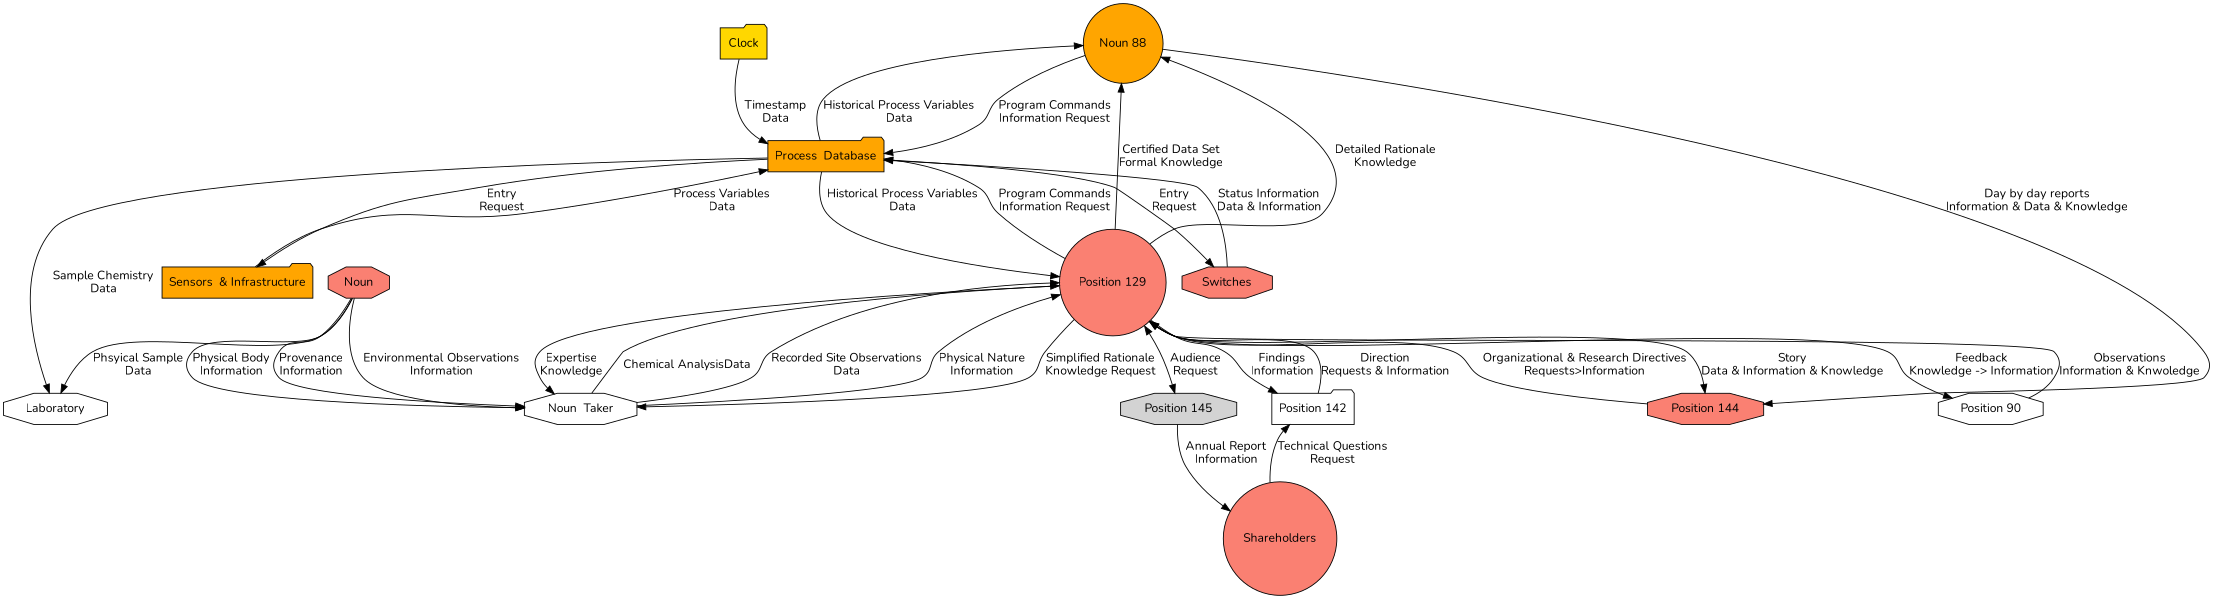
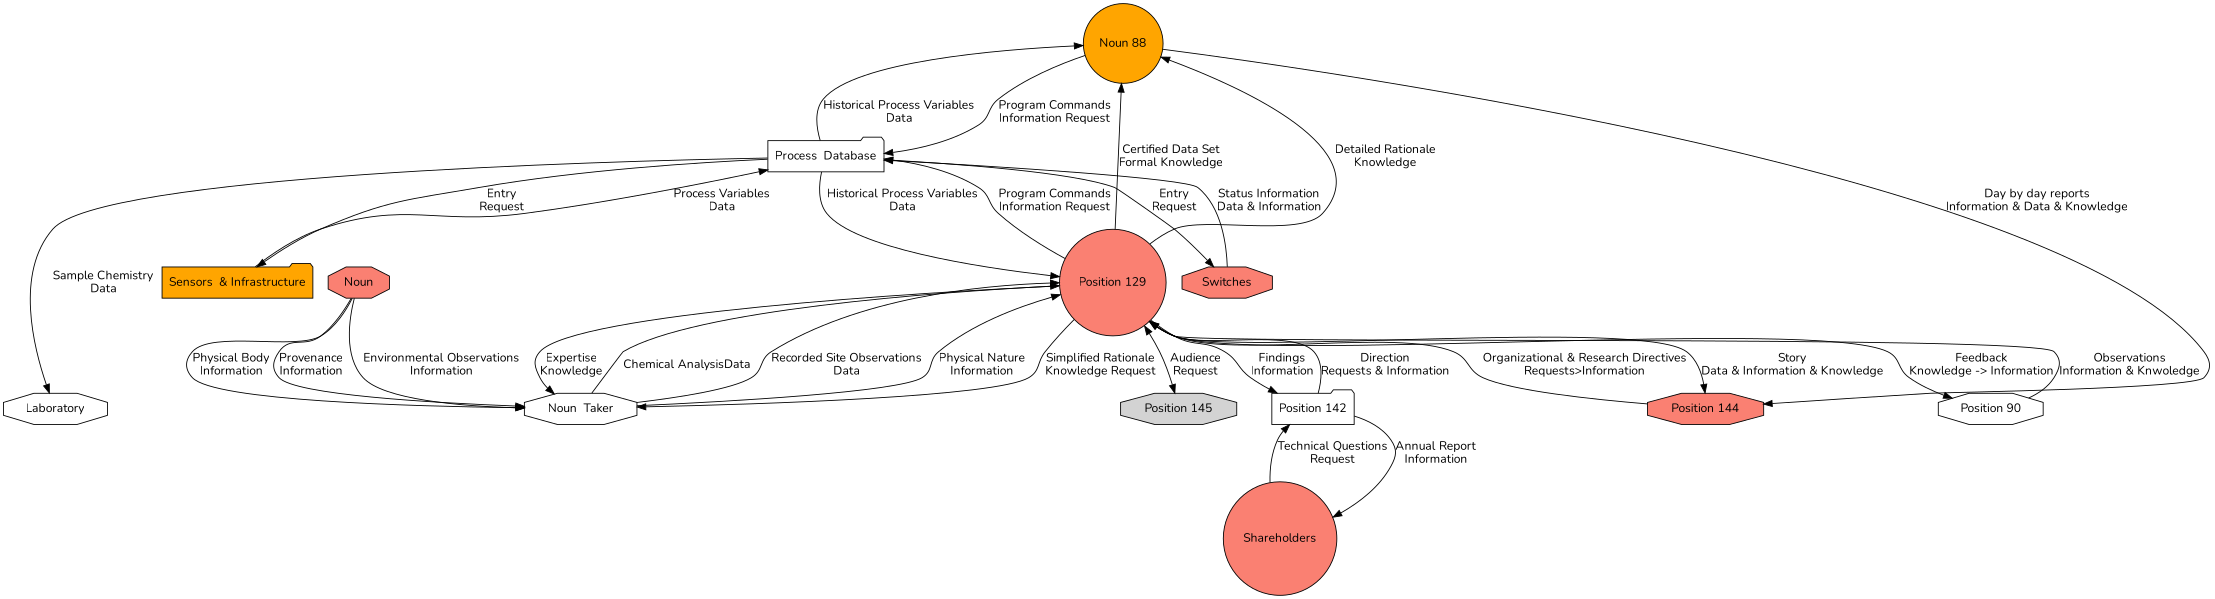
  digraph {
    fontname=Nunito
    node [fillcolor=white fontname=Nunito shape=octagon style=filled]
    edge [fontname=Nunito]
    n1 [fillcolor=orange label="Noun 88" shape=circle]
-   n2 [fillcolor=orange label="Process  Database" shape=folder]
+   n2 [label="Process  Database" shape=folder]
    n3 [fillcolor=salmon label="Position 144"]
    n4 [fillcolor=salmon label="Position 129" shape=circle]
    n5 [label=Laboratory]
    n6 [fillcolor=orange label="Sensors  & Infrastructure" shape=folder]
    n7 [fillcolor=salmon label=Switches]
    n8 [label="Position 90"]
    n9 [label="Noun  Taker"]
    n10 [fillcolor=lightgrey label="Position 145"]
    n11 [label="Position 142" shape=folder]
    n12 [fillcolor=salmon label=Shareholders shape=circle]
    n13 [fillcolor=salmon label=Noun]
-   n14 [fillcolor=gold label=Clock shape=folder]
    n1 -> n2 [label="Program Commands\nInformation Request"]
    n1 -> n3 [label="Day by day reports\nInformation & Data & Knowledge"]
    n2 -> n1 [label="Historical Process Variables\nData"]
    n2 -> n4 [label="Historical Process Variables\nData"]
    n2 -> n5 [label="Sample Chemistry\nData"]
    n2 -> n6 [label="Entry\nRequest"]
    n2 -> n7 [label="Entry\nRequest"]
    n3 -> n4 [label="Organizational & Research Directives\nRequests>Information"]
    n4 -> n1 [label="Certified Data Set\nFormal Knowledge"]
    n4 -> n1 [label="Detailed Rationale\nKnowledge"]
    n4 -> n2 [label="Program Commands\nInformation Request"]
    n4 -> n3 [label="Story\nData & Information & Knowledge"]
    n4 -> n8 [label="Feedback\nKnowledge -> Information"]
    n4 -> n9 [label="Simplified Rationale\nKnowledge Request"]
    n4 -> n9 [label="Expertise\nKnowledge"]
    n4 -> n10 [dir=both label="Audience\nRequest"]
    n4 -> n11 [label="Findings\nInformation"]
    n6 -> n2 [label="Process Variables\nData"]
    n7 -> n2 [label="Status Information\nData & Information"]
    n8 -> n4 [label="Observations\nInformation & Knwoledge"]
    n9 -> n4 [label="Chemical AnalysisData"]
    n9 -> n4 [label="Recorded Site Observations\nData"]
    n9 -> n4 [label="Physical Nature\nInformation"]
    n11 -> n4 [label="Direction\nRequests & Information"]
-   n10 -> n12 [label="Annual Report\nInformation"]
+   n11 -> n12 [label="Annual Report\nInformation"]
    n12 -> n11 [label="Technical Questions\nRequest"]
-   n13 -> n5 [label="Phsyical Sample\nData"]
    n13 -> n9 [label="Provenance\nInformation"]
    n13 -> n9 [label="Environmental Observations\nInformation"]
    n13 -> n9 [label="Physical Body\nInformation"]
-   n14 -> n2 [label="Timestamp\nData"]
  }
